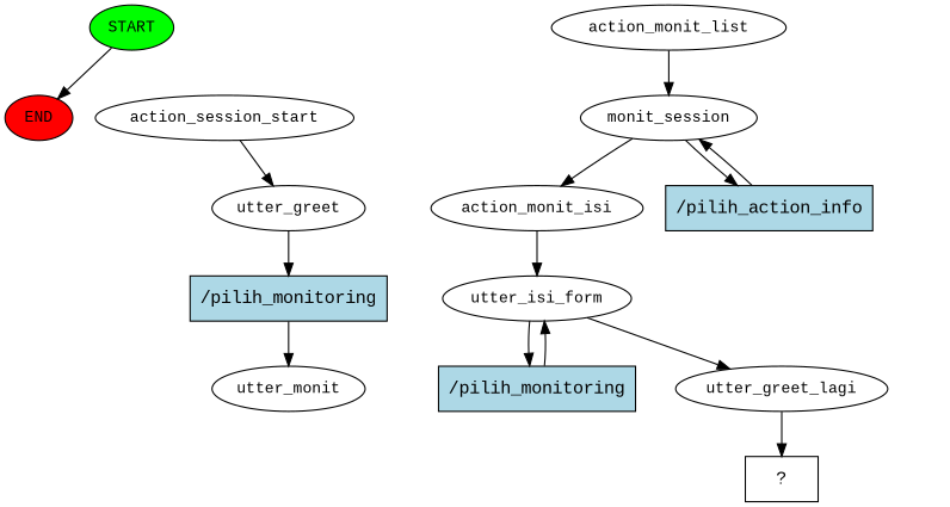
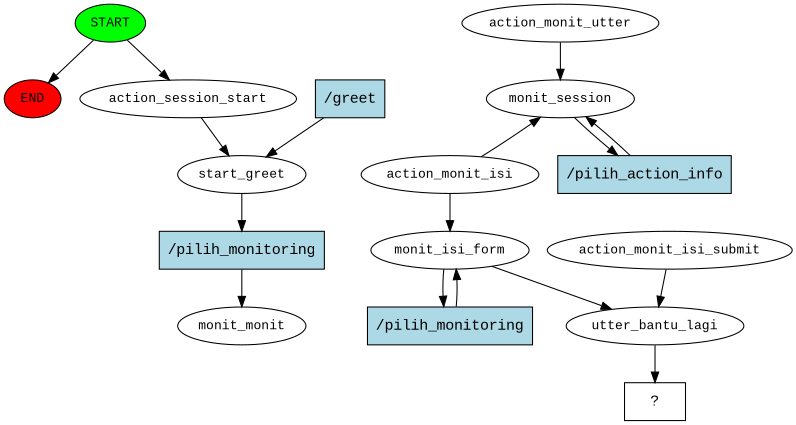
  digraph {
    fontname="Liberation Mono"
    node [fontname="Liberation Mono" fontsize=12]
    edge [fontname="Liberation Mono"]
    n1 [fillcolor=green label=START style=filled]
    n2 [fillcolor=red label=END style=filled]
    n3 [label=action_session_start]
-   n4 [label=utter_greet]
+   n4 [label=start_greet]
+   n5 [fillcolor=lightblue label="/greet" shape=rect style=filled fontsize=""]
    n6 [fillcolor=lightblue label="/pilih_monitoring" shape=rect style=filled fontsize=""]
-   n7 [label=utter_monit]
-   n8 [label=action_monit_list]
+   n7 [label=monit_monit]
+   n8 [label=action_monit_utter]
    n9 [label=monit_session]
    n10 [label=action_monit_isi]
    n11 [fillcolor=lightblue label="/pilih_action_info" shape=rect style=filled fontsize=""]
-   n12 [label=utter_isi_form]
+   n12 [label=monit_isi_form]
    n13 [fillcolor=lightblue label="/pilih_monitoring" shape=rect style=filled fontsize=""]
-   n14 [label=utter_greet_lagi]
+   n14 [label=utter_bantu_lagi]
+   n15 [label=action_monit_isi_submit]
    n16 [label="  ?  " shape=rect fontsize=""]
    n1 -> n2
+   n1 -> n3
    n3 -> n4
    n4 -> n6
+   n5 -> n4
    n6 -> n7
    n8 -> n9
-   n9 -> n10
+   n10 -> n9
    n9 -> n11
    n10 -> n12
    n11 -> n9
    n12 -> n13
    n12 -> n14
    n13 -> n12
    n14 -> n16
+   n15 -> n14
  }
